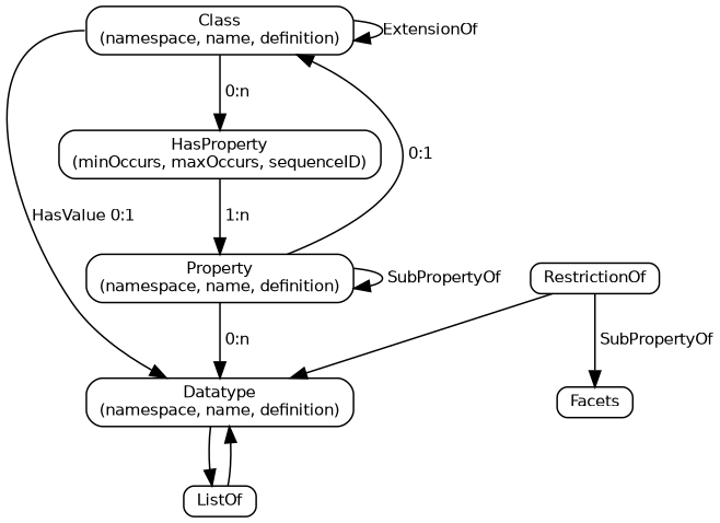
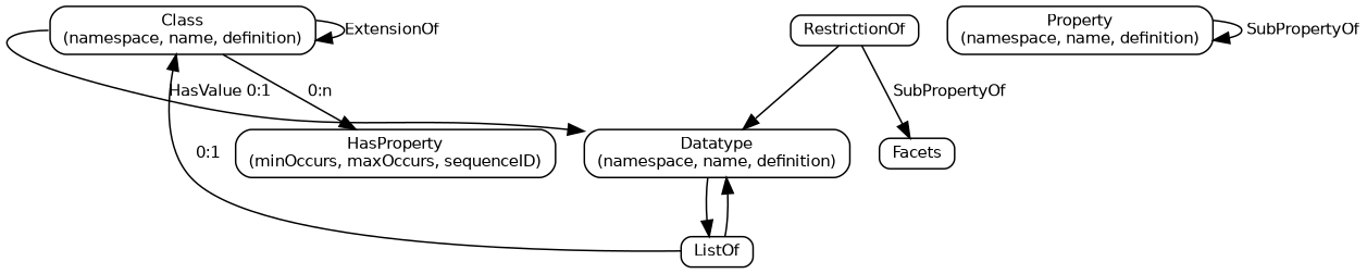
  digraph {
    rankdir=TB
    node [fontname=Helvetica fontsize=10 shape=box style=rounded]
    edge [dir=forward fontname=Helvetica fontsize=10]
    Class [height=0 label="\N\n(namespace, name, definition)\n" width=0]
    Datatype [height=0 label="\N\n(namespace, name, definition)\n" width=0]
    HasProperty [height=0 label="\N\n(minOccurs, maxOccurs, sequenceID)\n" width=0]
    ListOf [height=0 label="\N\l" width=0]
    Property [height=0 label="\N\n(namespace, name, definition)\n" width=0]
    RestrictionOf [height=0 label="\N\l" width=0]
    Facets [height=0 label="\N\l" width=0]
    Class -> Class [label=ExtensionOf]
    Class -> Datatype [label="HasValue 0:1" tailport=w]
    Class -> HasProperty [label=" 0:n"]
    Datatype -> ListOf
-   HasProperty -> Property [label=" 1:n"]
    ListOf -> Datatype
-   Property -> Class [label=" 0:1"]
-   Property -> Datatype [label=" 0:n"]
+   ListOf -> Class [label=" 0:1"]
    Property -> Property [label=" SubPropertyOf"]
    RestrictionOf -> Datatype
    RestrictionOf -> Facets [label=" SubPropertyOf"]
  }
